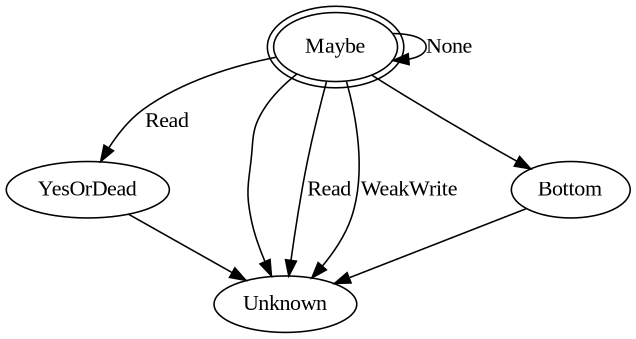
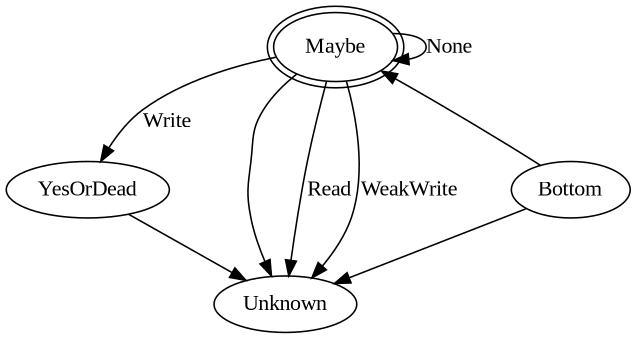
  digraph {
    fontname="Liberation Serif"
    node [fontname="Liberation Serif"]
    edge [fontname="Liberation Serif"]
    Maybe [peripheries=2]
    YesOrDead
    Unknown
    Bottom
    Maybe -> Maybe [label=None]
-   Maybe -> YesOrDead [label=Read]
+   Maybe -> YesOrDead [label=Write]
    Maybe -> Unknown
    Maybe -> Unknown [label=Read]
    Maybe -> Unknown [label=WeakWrite]
    YesOrDead -> Unknown
-   Maybe -> Bottom
+   Bottom -> Maybe
    Bottom -> Unknown
  }
